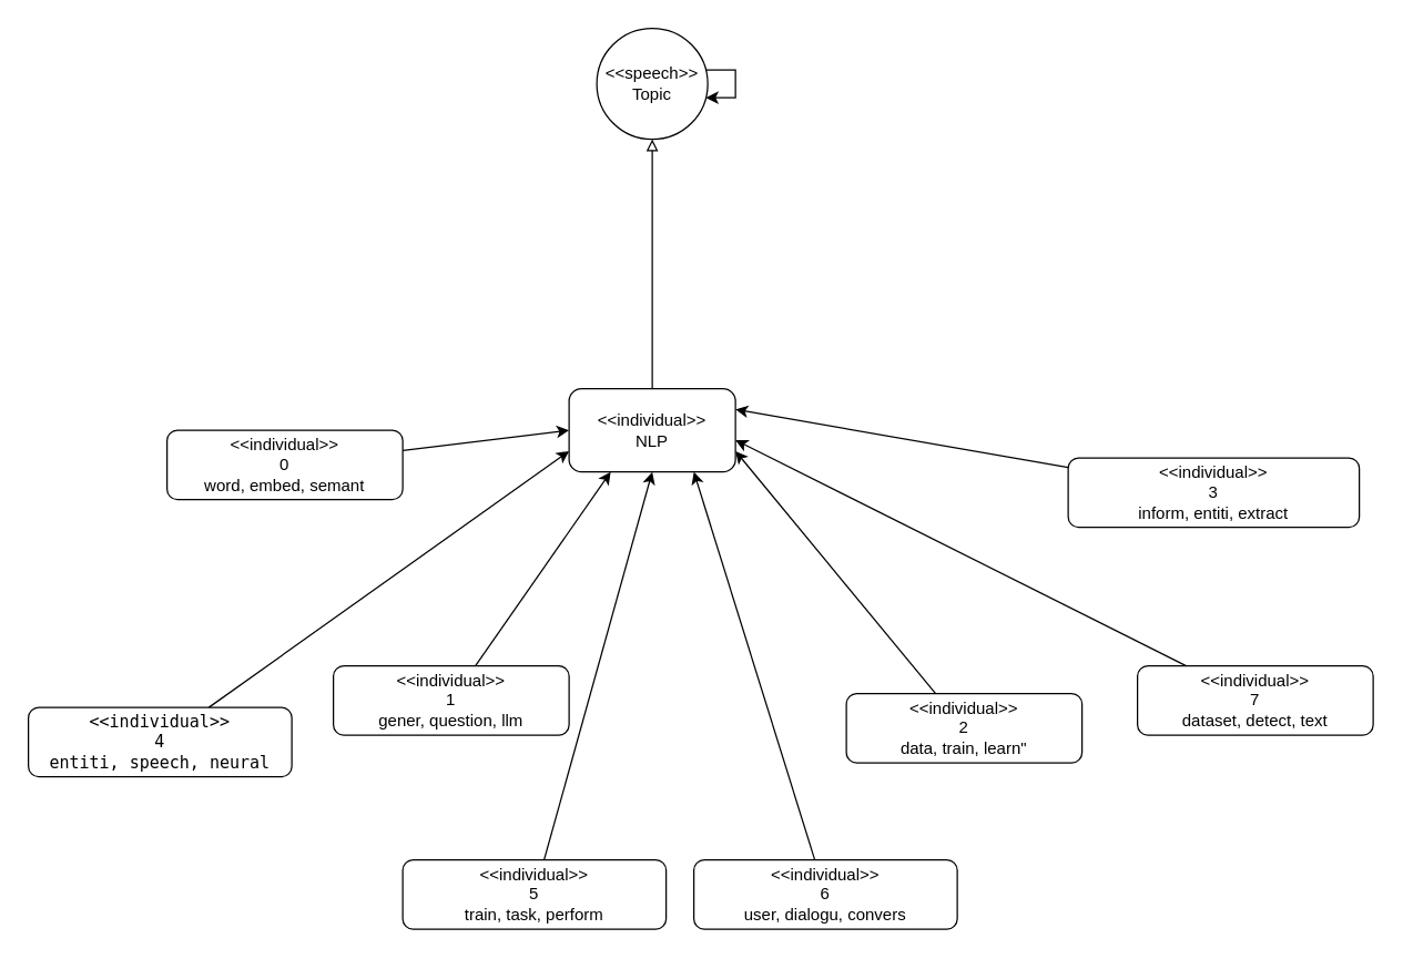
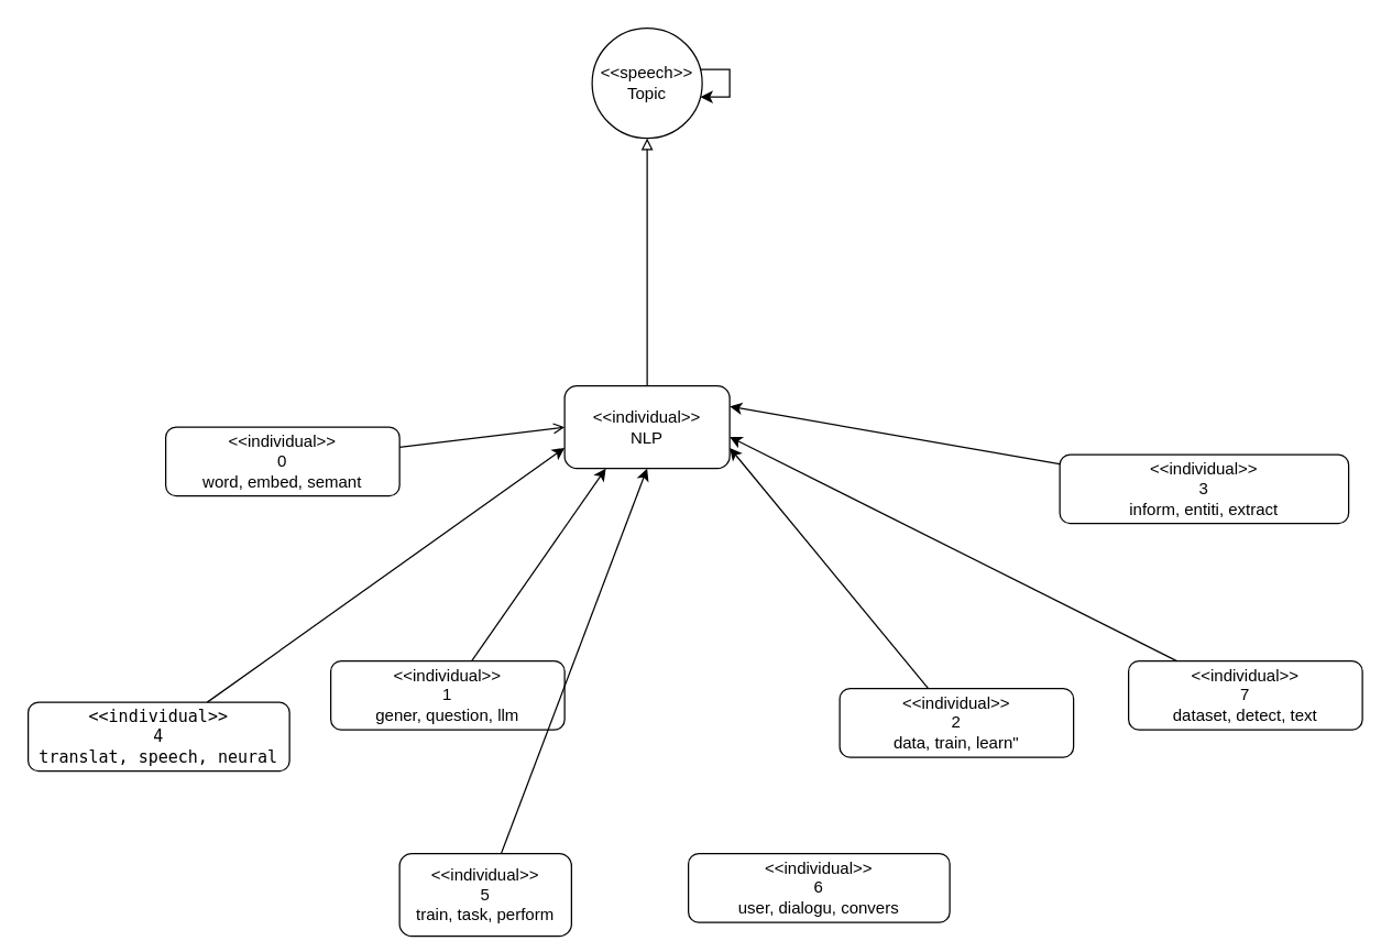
  <mxCell id="0" />
  <mxCell id="1" parent="0" />
  <mxCell id="2" style="rounded=0;orthogonalLoop=1;jettySize=auto;html=1;entryX=0.5;entryY=1;entryDx=0;entryDy=0;endArrow=block;endFill=0;" edge="1" parent="1" source="3" target="20"><mxGeometry relative="1" as="geometry" /></mxCell>
  <mxCell id="3" value="&amp;lt;&amp;lt;individual&amp;gt;&amp;gt;&lt;br&gt;NLP" style="rounded=1;whiteSpace=wrap;html=1;" vertex="1" parent="1"><mxGeometry x="410" y="280" width="120" height="60" as="geometry" /></mxCell>
- <mxCell id="4" style="rounded=0;orthogonalLoop=1;jettySize=auto;html=1;entryX=0;entryY=0.5;entryDx=0;entryDy=0;" edge="1" parent="1" source="5" target="3"><mxGeometry relative="1" as="geometry" /></mxCell>
+ <mxCell id="4" style="rounded=0;orthogonalLoop=1;jettySize=auto;html=1;entryX=0;entryY=0.5;entryDx=0;entryDy=0;endArrow=open;" edge="1" parent="1" source="5" target="3"><mxGeometry relative="1" as="geometry" /></mxCell>
  <mxCell id="5" value="&amp;lt;&amp;lt;individual&amp;gt;&amp;gt;&lt;br&gt;0&lt;br&gt;word, embed, semant" style="rounded=1;whiteSpace=wrap;html=1;" vertex="1" parent="1"><mxGeometry x="120" y="310" width="170" height="50" as="geometry" /></mxCell>
  <mxCell id="6" style="rounded=0;orthogonalLoop=1;jettySize=auto;html=1;entryX=0.25;entryY=1;entryDx=0;entryDy=0;" edge="1" parent="1" source="7" target="3"><mxGeometry relative="1" as="geometry" /></mxCell>
  <mxCell id="7" value="&amp;lt;&amp;lt;individual&amp;gt;&amp;gt;&lt;br&gt;1&lt;br&gt;gener, question, llm" style="rounded=1;whiteSpace=wrap;html=1;" vertex="1" parent="1"><mxGeometry x="240" y="480" width="170" height="50" as="geometry" /></mxCell>
  <mxCell id="8" style="rounded=0;orthogonalLoop=1;jettySize=auto;html=1;entryX=1;entryY=0.75;entryDx=0;entryDy=0;" edge="1" parent="1" source="9" target="3"><mxGeometry relative="1" as="geometry" /></mxCell>
  <mxCell id="9" value="&amp;lt;&amp;lt;individual&amp;gt;&amp;gt;&lt;br&gt;2&lt;br&gt;data, train, learn&quot;" style="rounded=1;whiteSpace=wrap;html=1;" vertex="1" parent="1"><mxGeometry x="610" y="500" width="170" height="50" as="geometry" /></mxCell>
  <mxCell id="10" style="rounded=0;orthogonalLoop=1;jettySize=auto;html=1;entryX=1;entryY=0.25;entryDx=0;entryDy=0;" edge="1" parent="1" source="11" target="3"><mxGeometry relative="1" as="geometry" /></mxCell>
  <mxCell id="11" value="&amp;lt;&amp;lt;individual&amp;gt;&amp;gt;&lt;br&gt;3&lt;br&gt;inform, entiti, extract" style="rounded=1;whiteSpace=wrap;html=1;" vertex="1" parent="1"><mxGeometry x="770" y="330" width="210" height="50" as="geometry" /></mxCell>
  <mxCell id="12" style="rounded=0;orthogonalLoop=1;jettySize=auto;html=1;entryX=0;entryY=0.75;entryDx=0;entryDy=0;" edge="1" parent="1" source="13" target="3"><mxGeometry relative="1" as="geometry"><mxPoint x="400" y="340" as="targetPoint" /></mxGeometry></mxCell>
- <mxCell id="13" value="&lt;pre&gt;&amp;lt;&amp;lt;individual&amp;gt;&amp;gt;&lt;br&gt;4&lt;br&gt;entiti, speech, neural&lt;/pre&gt;" style="rounded=1;whiteSpace=wrap;html=1;" vertex="1" parent="1"><mxGeometry x="20" y="510" width="190" height="50" as="geometry" /></mxCell>
+ <mxCell id="13" value="&lt;pre&gt;&amp;lt;&amp;lt;individual&amp;gt;&amp;gt;&lt;br&gt;4&lt;br&gt;translat, speech, neural&lt;/pre&gt;" style="rounded=1;whiteSpace=wrap;html=1;" vertex="1" parent="1"><mxGeometry x="20" y="510" width="190" height="50" as="geometry" /></mxCell>
  <mxCell id="14" style="rounded=0;orthogonalLoop=1;jettySize=auto;html=1;entryX=0.5;entryY=1;entryDx=0;entryDy=0;" edge="1" parent="1" source="15" target="3"><mxGeometry relative="1" as="geometry" /></mxCell>
- <mxCell id="15" value="&amp;lt;&amp;lt;individual&amp;gt;&amp;gt;&lt;br&gt;5&lt;br&gt;train, task, perform" style="rounded=1;whiteSpace=wrap;html=1;" vertex="1" parent="1"><mxGeometry x="290" y="620" width="190" height="50" as="geometry" /></mxCell>
- <mxCell id="16" style="rounded=0;orthogonalLoop=1;jettySize=auto;html=1;entryX=0.75;entryY=1;entryDx=0;entryDy=0;" edge="1" parent="1" source="17" target="3"><mxGeometry relative="1" as="geometry" /></mxCell>
+ <mxCell id="15" value="&amp;lt;&amp;lt;individual&amp;gt;&amp;gt;&lt;br&gt;5&lt;br&gt;train, task, perform" style="rounded=1;whiteSpace=wrap;html=1;" vertex="1" parent="1"><mxGeometry x="290" y="620" width="125" height="60" as="geometry" /></mxCell>
  <mxCell id="17" value="&amp;lt;&amp;lt;individual&amp;gt;&amp;gt;&lt;br&gt;6&lt;br&gt;user, dialogu, convers" style="rounded=1;whiteSpace=wrap;html=1;" vertex="1" parent="1"><mxGeometry x="500" y="620" width="190" height="50" as="geometry" /></mxCell>
  <mxCell id="18" value="&amp;lt;&amp;lt;individual&amp;gt;&amp;gt;&lt;br&gt;7&lt;br&gt;dataset, detect, text" style="rounded=1;whiteSpace=wrap;html=1;" vertex="1" parent="1"><mxGeometry x="820" y="480" width="170" height="50" as="geometry" /></mxCell>
  <mxCell id="19" style="rounded=0;orthogonalLoop=1;jettySize=auto;html=1;entryX=1;entryY=0.617;entryDx=0;entryDy=0;entryPerimeter=0;" edge="1" parent="1" source="18" target="3"><mxGeometry relative="1" as="geometry" /></mxCell>
  <mxCell id="20" value="&lt;div&gt;&amp;lt;&amp;lt;speech&amp;gt;&amp;gt;&lt;/div&gt;&lt;div&gt;Topic&lt;br&gt;&lt;/div&gt;" style="ellipse;whiteSpace=wrap;html=1;aspect=fixed;" vertex="1" parent="1"><mxGeometry x="430" y="20" width="80" height="80" as="geometry" /></mxCell>
  <mxCell id="21" style="edgeStyle=orthogonalEdgeStyle;rounded=0;orthogonalLoop=1;jettySize=auto;html=1;" edge="1" parent="1" source="20" target="20"><mxGeometry relative="1" as="geometry" /></mxCell>
